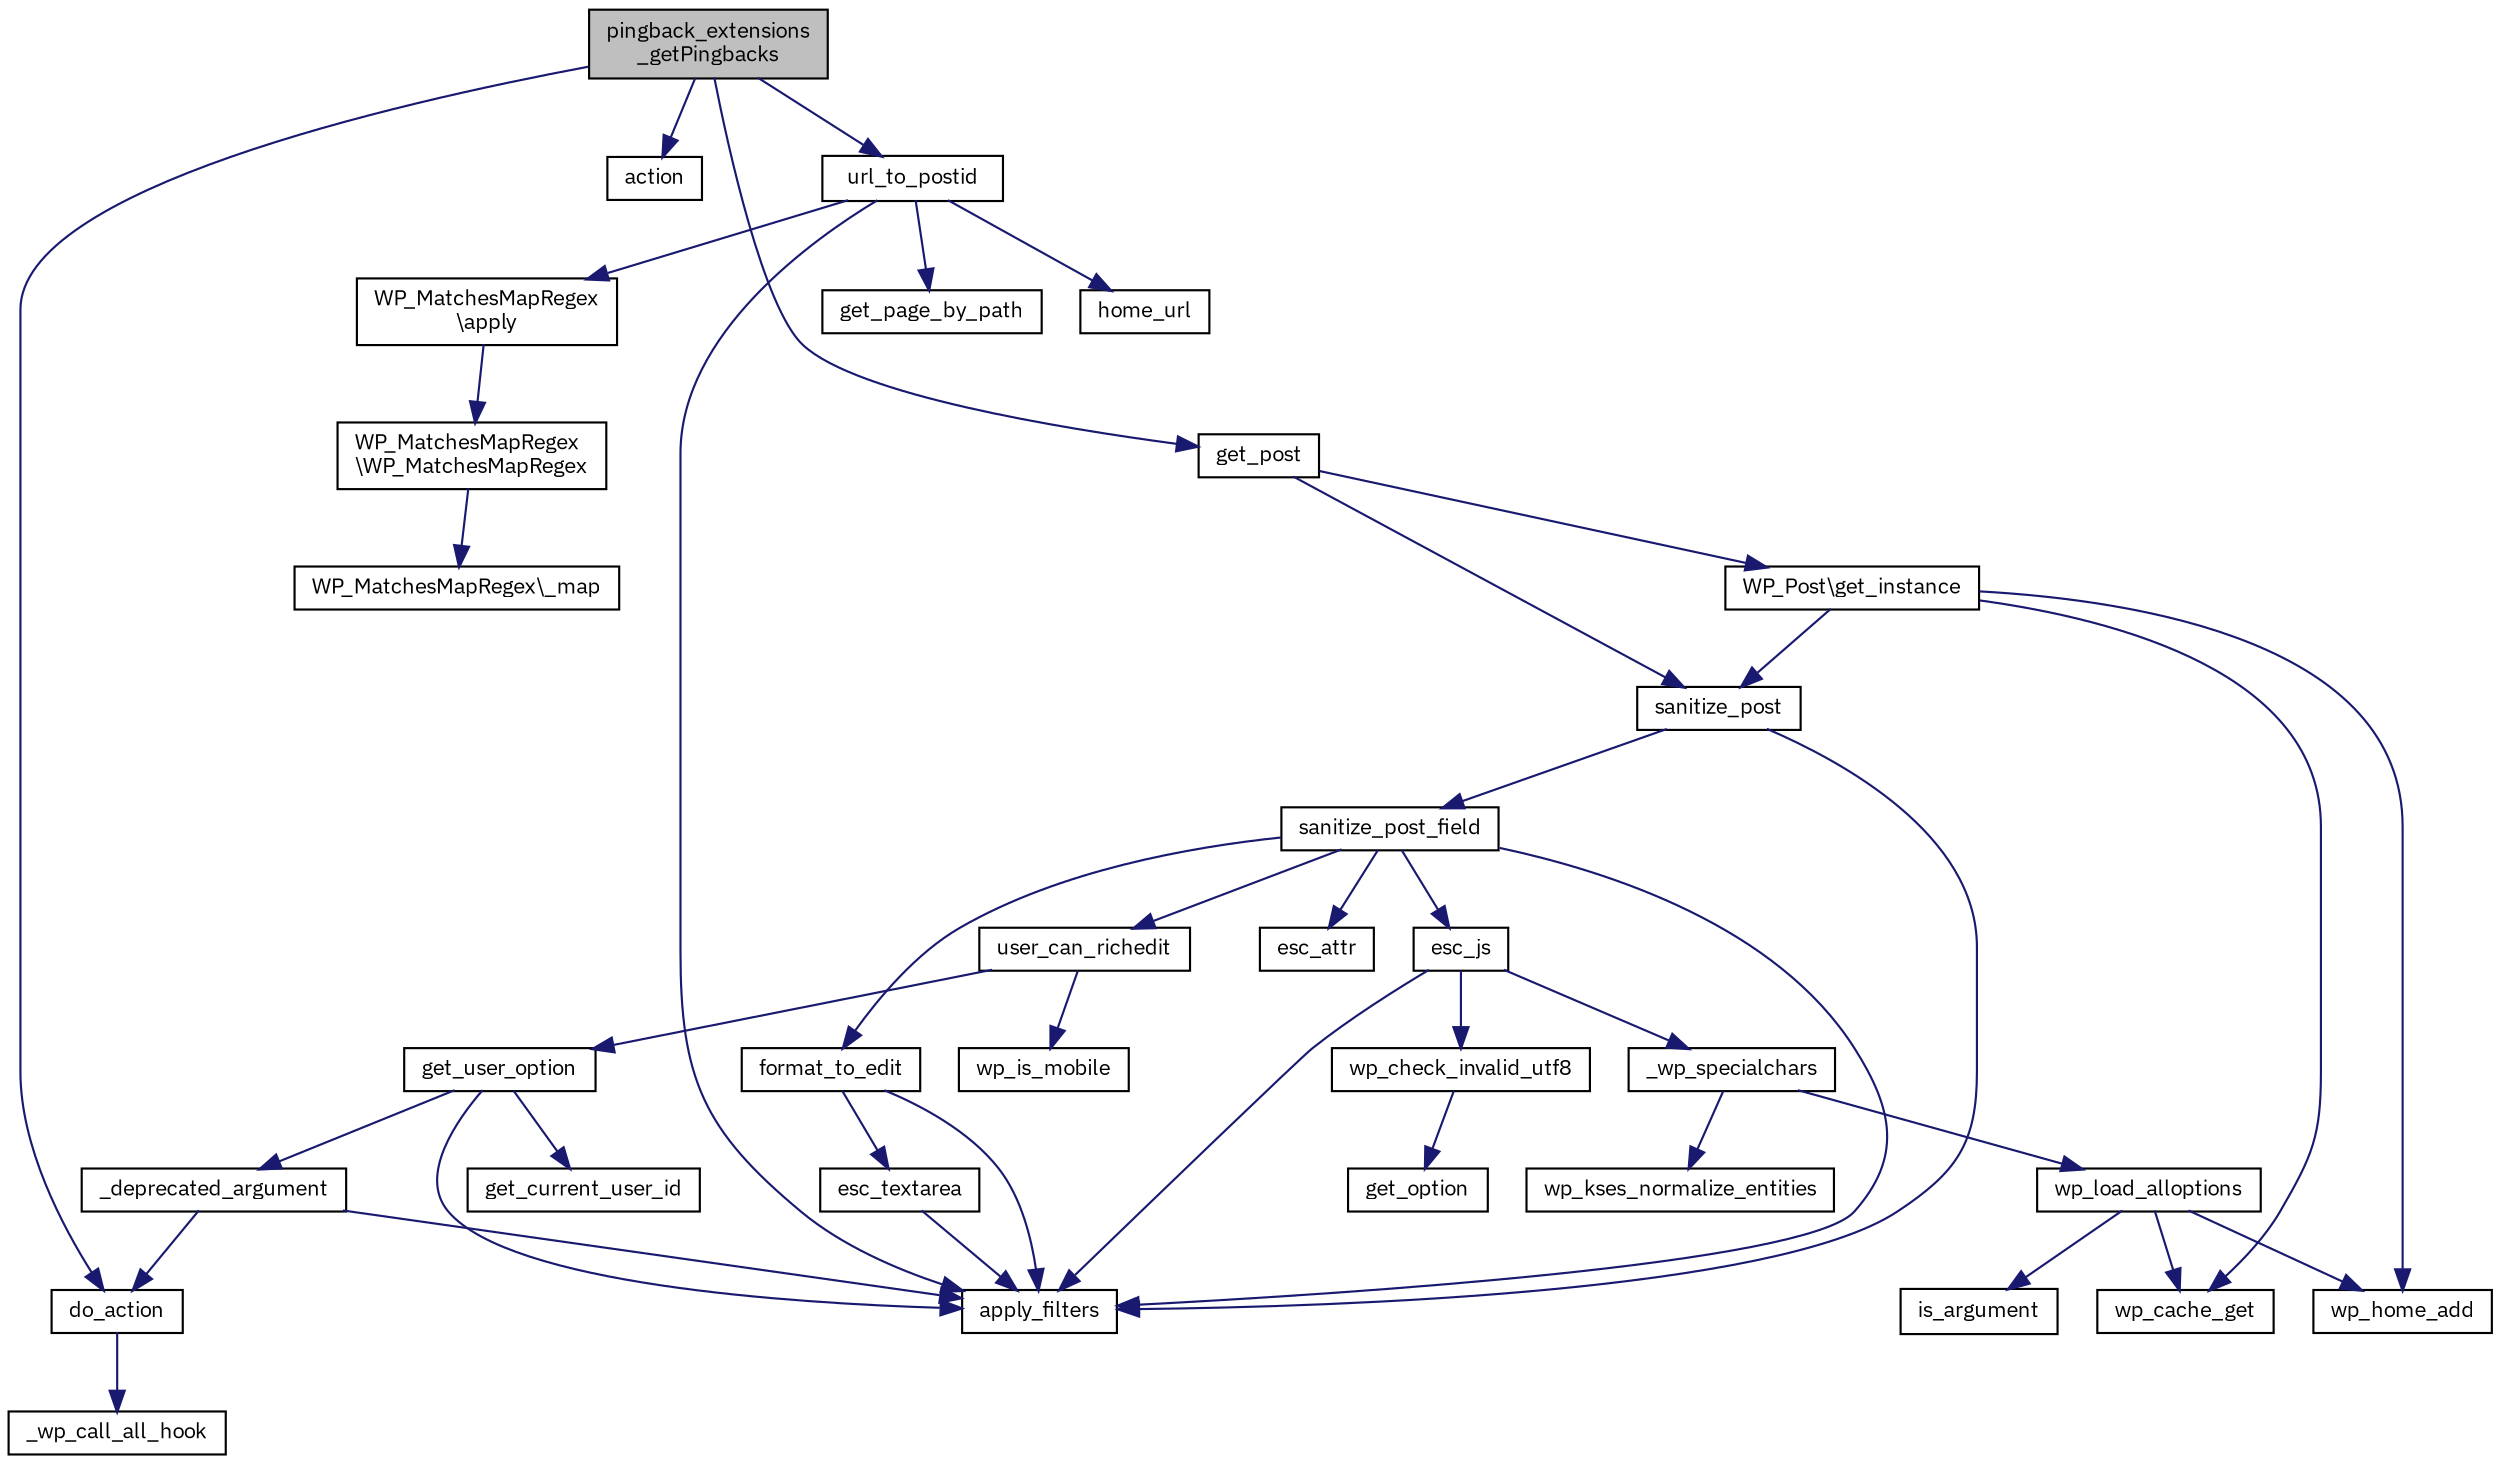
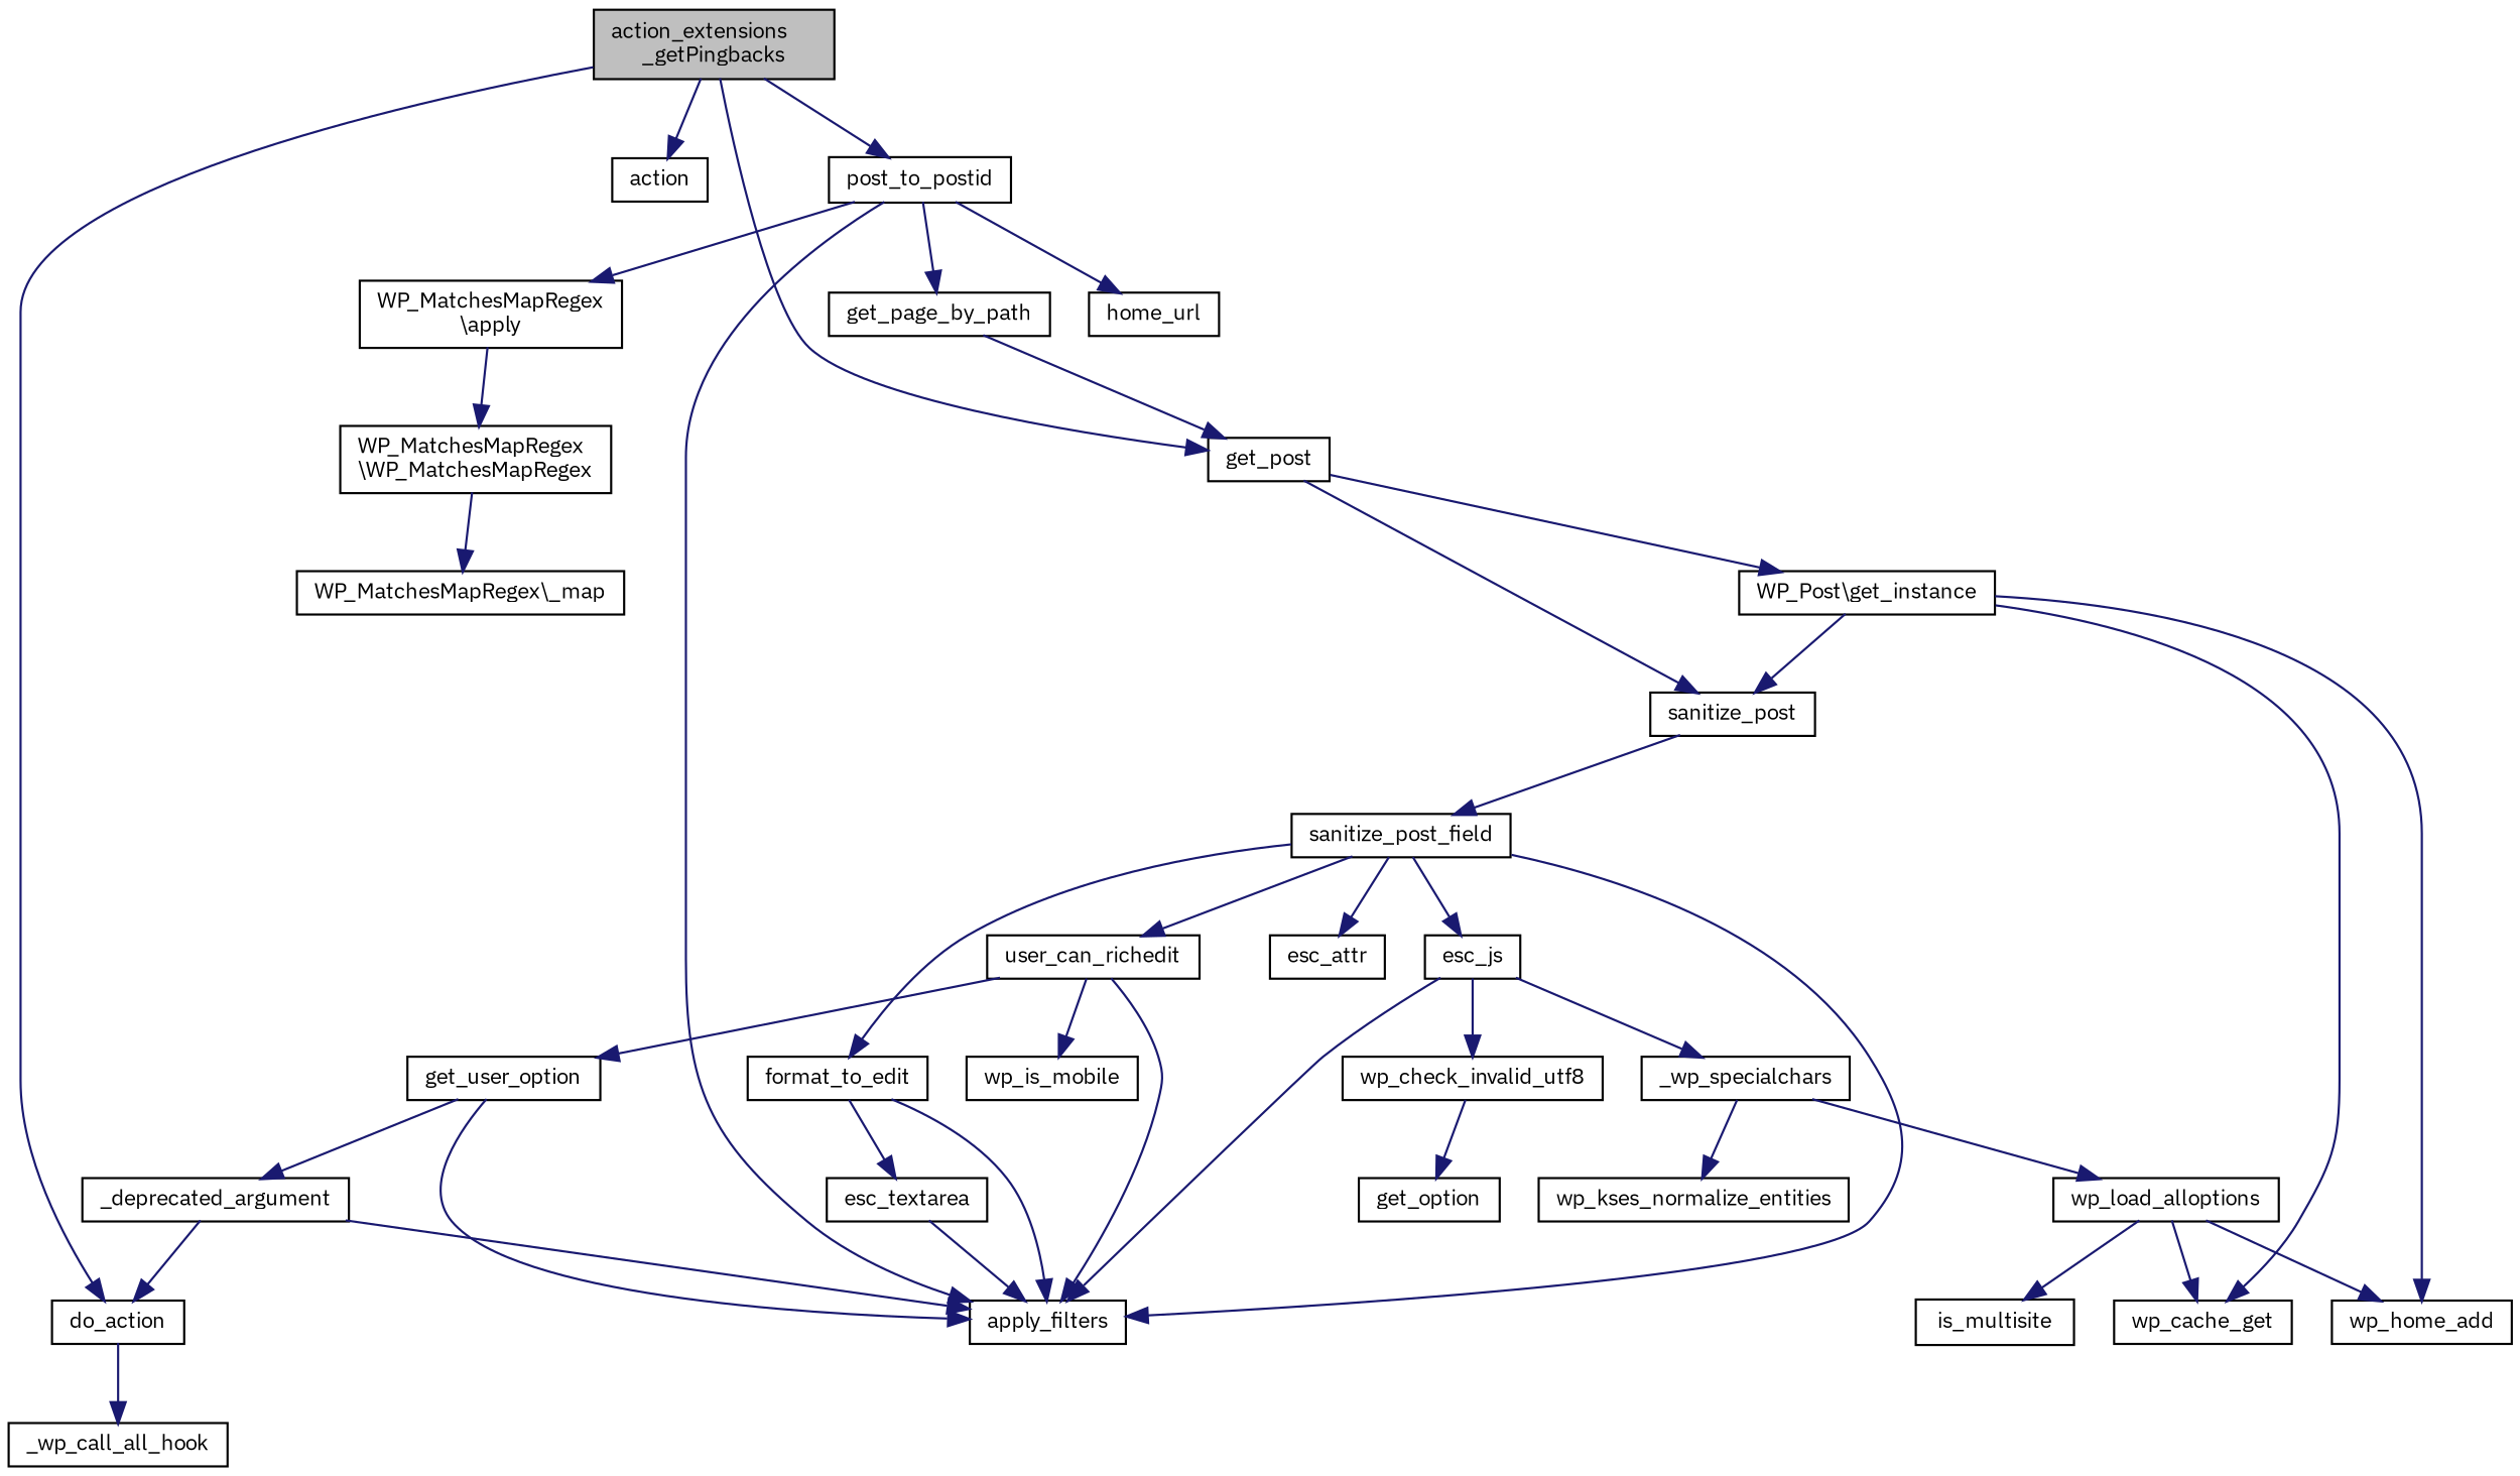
  digraph {
    fontname="IBM Plex Sans"
    rankdir=TB
    node [color=black fillcolor=white fontname="IBM Plex Sans" fontsize=10 shape=record style=filled]
    edge [color=midnightblue fontname="IBM Plex Sans" fontsize=10 labelfontname=Helvetica labelfontsize=10 style=solid]
-   n1 [fillcolor=grey75 fontcolor=black height=0.2 label="pingback_extensions\l_getPingbacks" width=0.4]
+   n1 [fillcolor=grey75 fontcolor=black height=0.2 label="action_extensions\l_getPingbacks" width=0.4]
    n2 [height=0.2 label=do_action width=0.4]
    n3 [height=0.2 label=action width=0.4]
-   n4 [height=0.2 label=url_to_postid width=0.4]
+   n4 [height=0.2 label=post_to_postid width=0.4]
    n5 [height=0.2 label=get_post width=0.4]
    n6 [height=0.2 label=_wp_call_all_hook width=0.4]
    n7 [height=0.2 label=apply_filters width=0.4]
    n8 [height=0.2 label=home_url width=0.4]
    n9 [height=0.2 label=get_page_by_path width=0.4]
    n10 [height=0.2 label="WP_MatchesMapRegex\l\\apply" width=0.4]
    n11 [height=0.2 label=sanitize_post width=0.4]
    n12 [height=0.2 label="WP_Post\\get_instance" width=0.4]
    n13 [height=0.2 label="WP_MatchesMapRegex\l\\WP_MatchesMapRegex" width=0.4]
    n14 [height=0.2 label=sanitize_post_field width=0.4]
    n15 [height=0.2 label=wp_cache_get width=0.4]
    n16 [height=0.2 label=wp_home_add width=0.4]
    n17 [height=0.2 label=format_to_edit width=0.4]
    n18 [height=0.2 label=user_can_richedit width=0.4]
    n19 [height=0.2 label=esc_attr width=0.4]
    n20 [height=0.2 label=esc_js width=0.4]
    n21 [height=0.2 label=esc_textarea width=0.4]
    n22 [height=0.2 label=get_user_option width=0.4]
    n23 [height=0.2 label=wp_is_mobile width=0.4]
    n24 [height=0.2 label=wp_check_invalid_utf8 width=0.4]
    n25 [height=0.2 label=_wp_specialchars width=0.4]
    n26 [height=0.2 label=_deprecated_argument width=0.4]
-   n27 [height=0.2 label=get_current_user_id width=0.4]
    n28 [height=0.2 label=get_option width=0.4]
    n29 [height=0.2 label=wp_load_alloptions width=0.4]
    n30 [height=0.2 label=wp_kses_normalize_entities width=0.4]
-   n31 [height=0.2 label=is_argument width=0.4]
+   n31 [height=0.2 label=is_multisite width=0.4]
    n32 [height=0.2 label="WP_MatchesMapRegex\\_map" width=0.4]
    n1 -> n2
    n1 -> n3
    n1 -> n4
    n1 -> n5
    n2 -> n6
    n4 -> n7
    n4 -> n8
    n4 -> n9
    n4 -> n10
    n5 -> n11
    n5 -> n12
+   n9 -> n5
    n10 -> n13
    n11 -> n14
    n12 -> n11
    n12 -> n15
    n12 -> n16
    n13 -> n32
    n14 -> n7
    n14 -> n17
    n14 -> n18
    n14 -> n19
    n14 -> n20
    n17 -> n7
    n17 -> n21
-   n11 -> n7
+   n18 -> n7
    n18 -> n22
    n18 -> n23
    n20 -> n7
    n20 -> n24
    n20 -> n25
    n21 -> n7
    n22 -> n7
    n22 -> n26
-   n22 -> n27
    n24 -> n28
    n25 -> n29
    n25 -> n30
    n26 -> n2
    n26 -> n7
    n29 -> n15
    n29 -> n16
    n29 -> n31
  }
